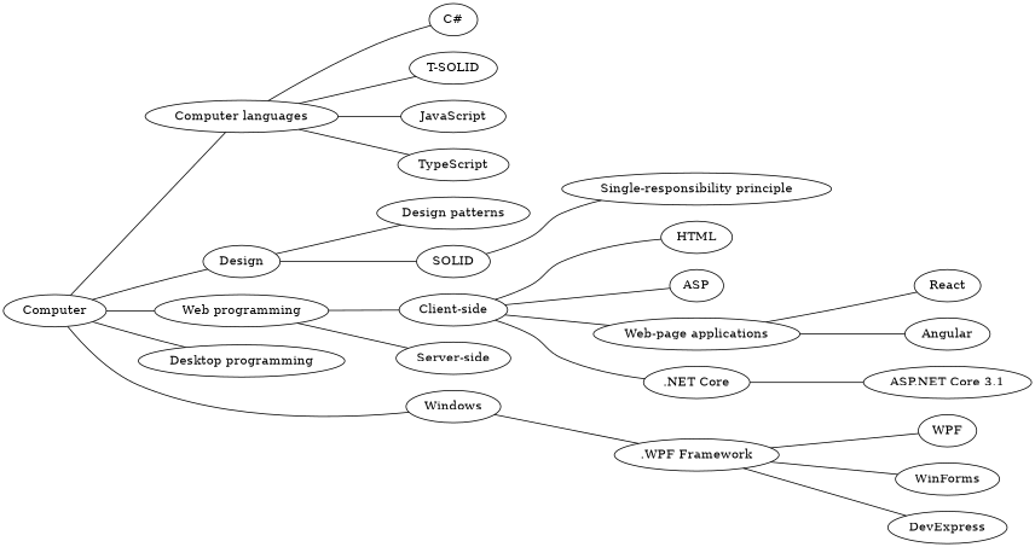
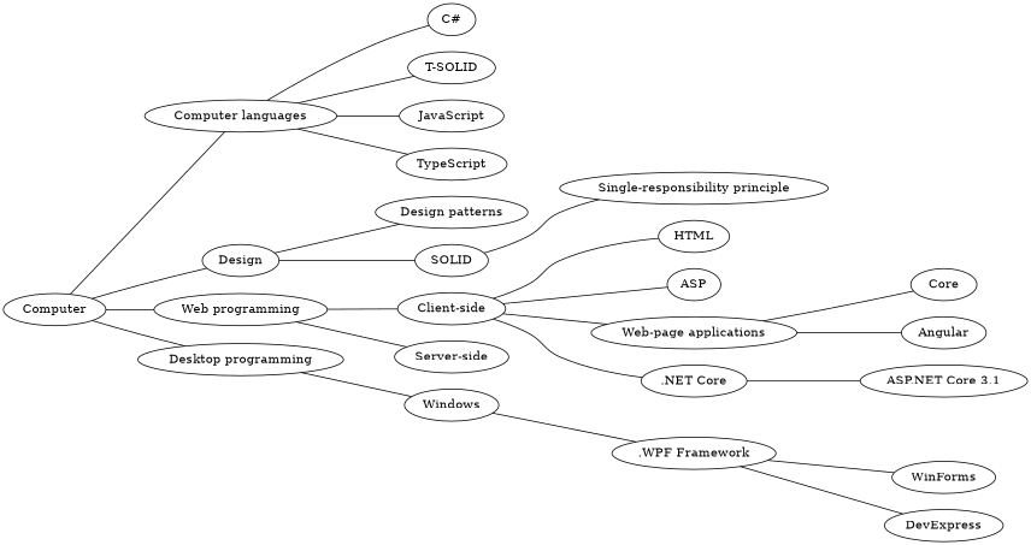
  graph {
    rankdir=LR
    n1 [label=Computer]
    n2 [label="Computer languages"]
    n3 [label=Design]
    n4 [label="Web programming"]
    n5 [label="Desktop programming"]
    n6 [label="C#"]
    n7 [label="T-SOLID"]
    n8 [label=JavaScript]
    n9 [label=TypeScript]
    n10 [label="Design patterns"]
    n11 [label=SOLID]
    n12 [label="Client-side"]
    n13 [label="Server-side"]
    n14 [label=Windows]
    n15 [label="Single-responsibility principle"]
    n16 [label=HTML]
    n17 [label=ASP]
    n18 [label="Web-page applications"]
    n19 [label=".NET Core"]
    n20 [label=".WPF Framework"]
-   n21 [label=React]
+   n21 [label=Core]
    n22 [label=Angular]
    n23 [label="ASP.NET Core 3.1"]
-   n24 [label=WPF]
    n25 [label=WinForms]
    n26 [label=DevExpress]
    n1 -- n2
    n1 -- n3
    n1 -- n4
    n1 -- n5
    n2 -- n6
    n2 -- n7
    n2 -- n8
    n2 -- n9
    n3 -- n10
    n3 -- n11
    n4 -- n12
    n4 -- n13
-   n1 -- n14
+   n5 -- n14
    n11 -- n15
    n12 -- n16
    n12 -- n17
    n12 -- n18
    n12 -- n19
    n14 -- n20
    n18 -- n21
    n18 -- n22
    n19 -- n23
-   n20 -- n24
    n20 -- n25
    n20 -- n26
  }
